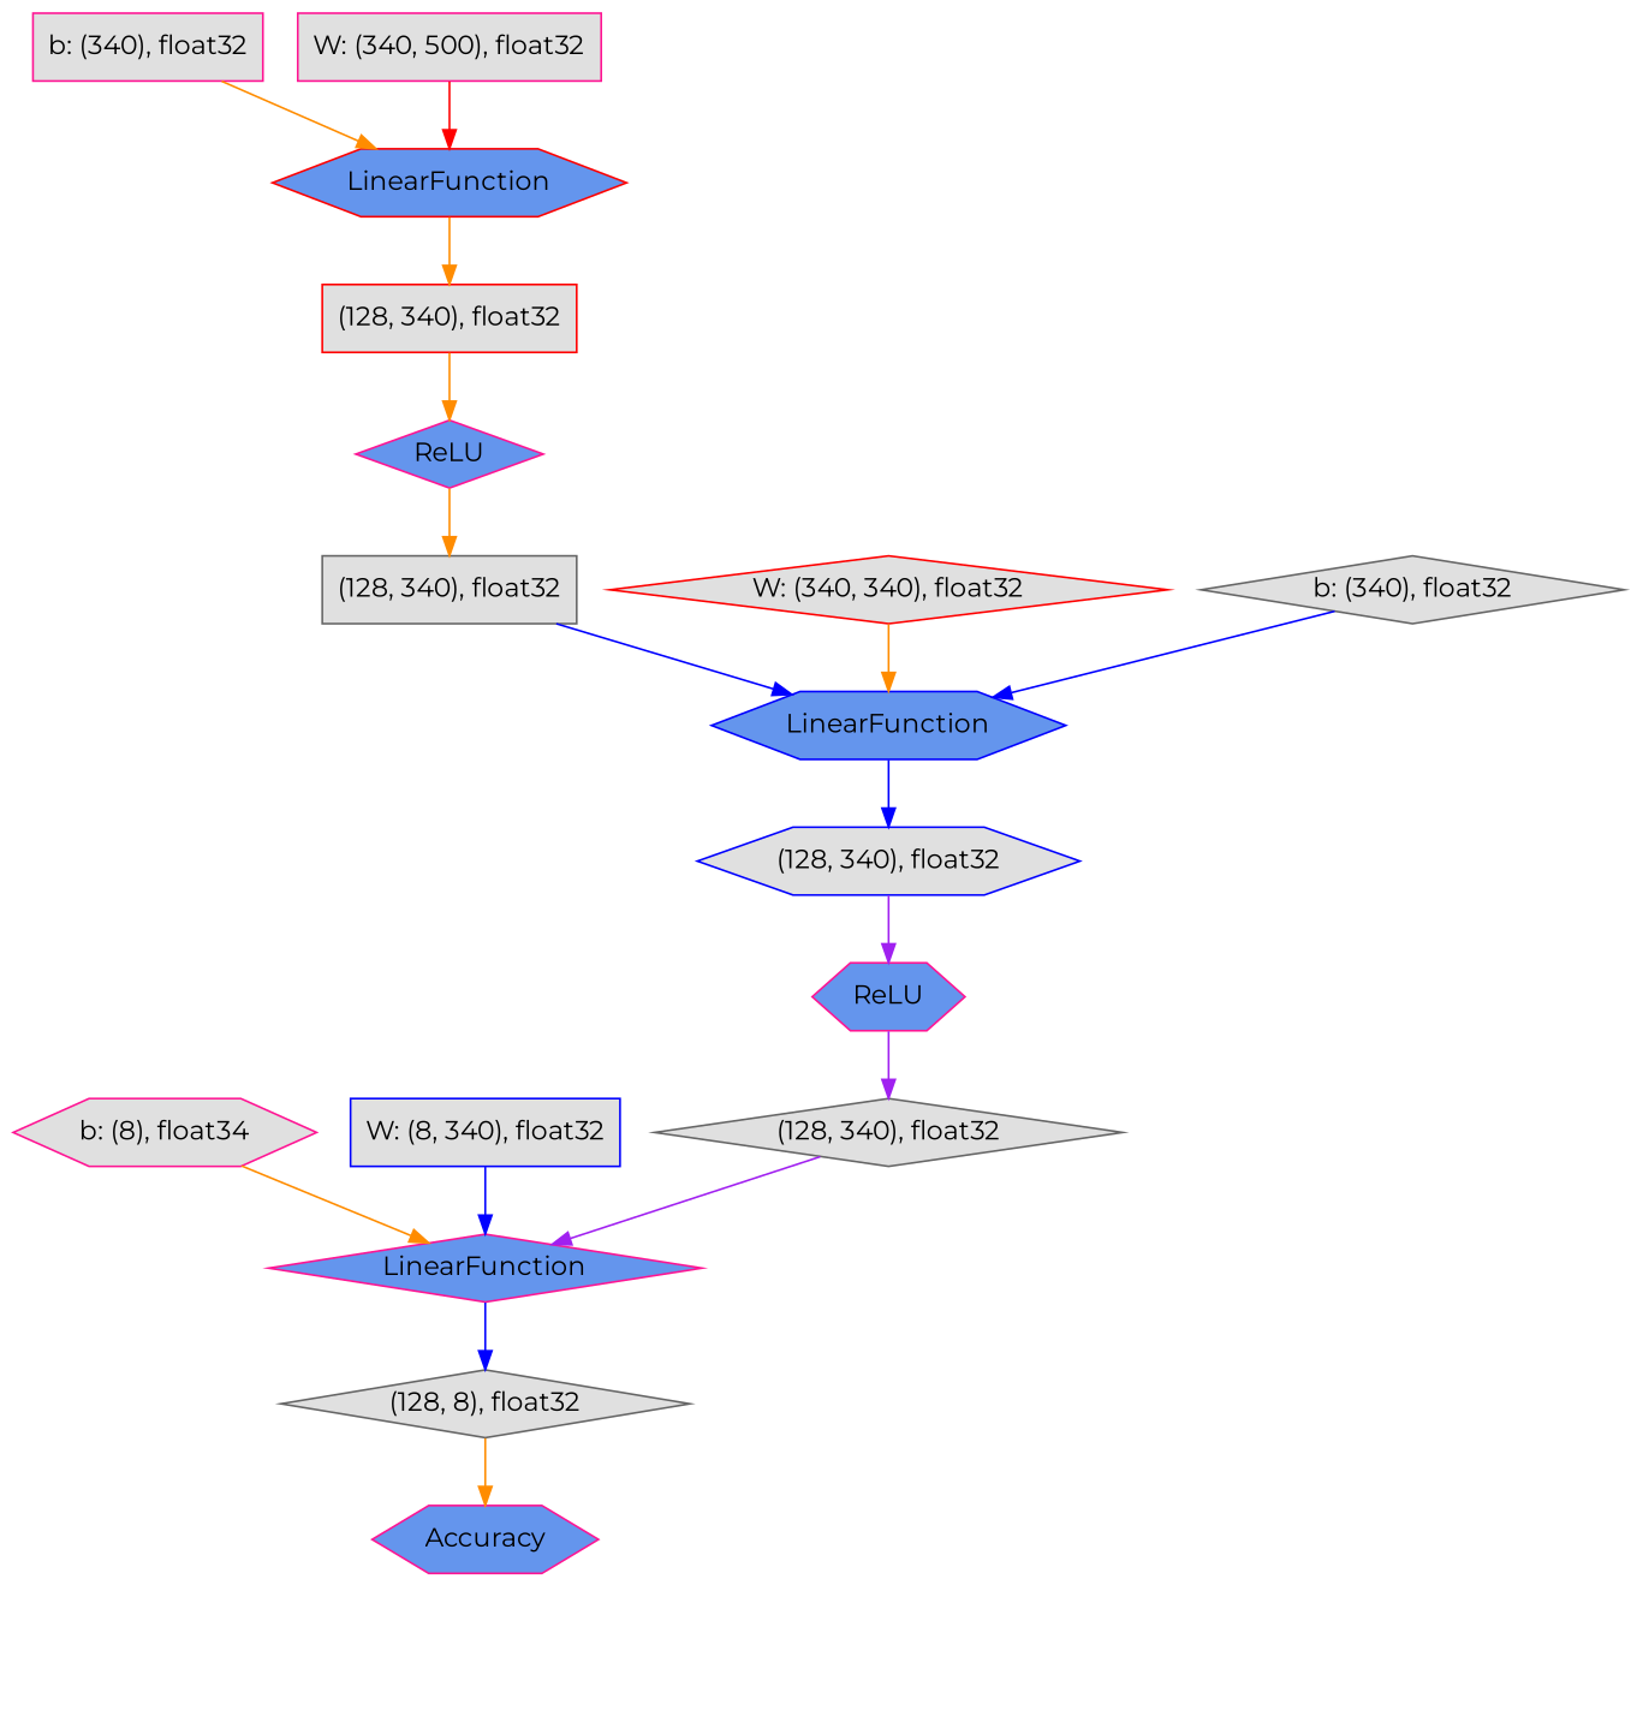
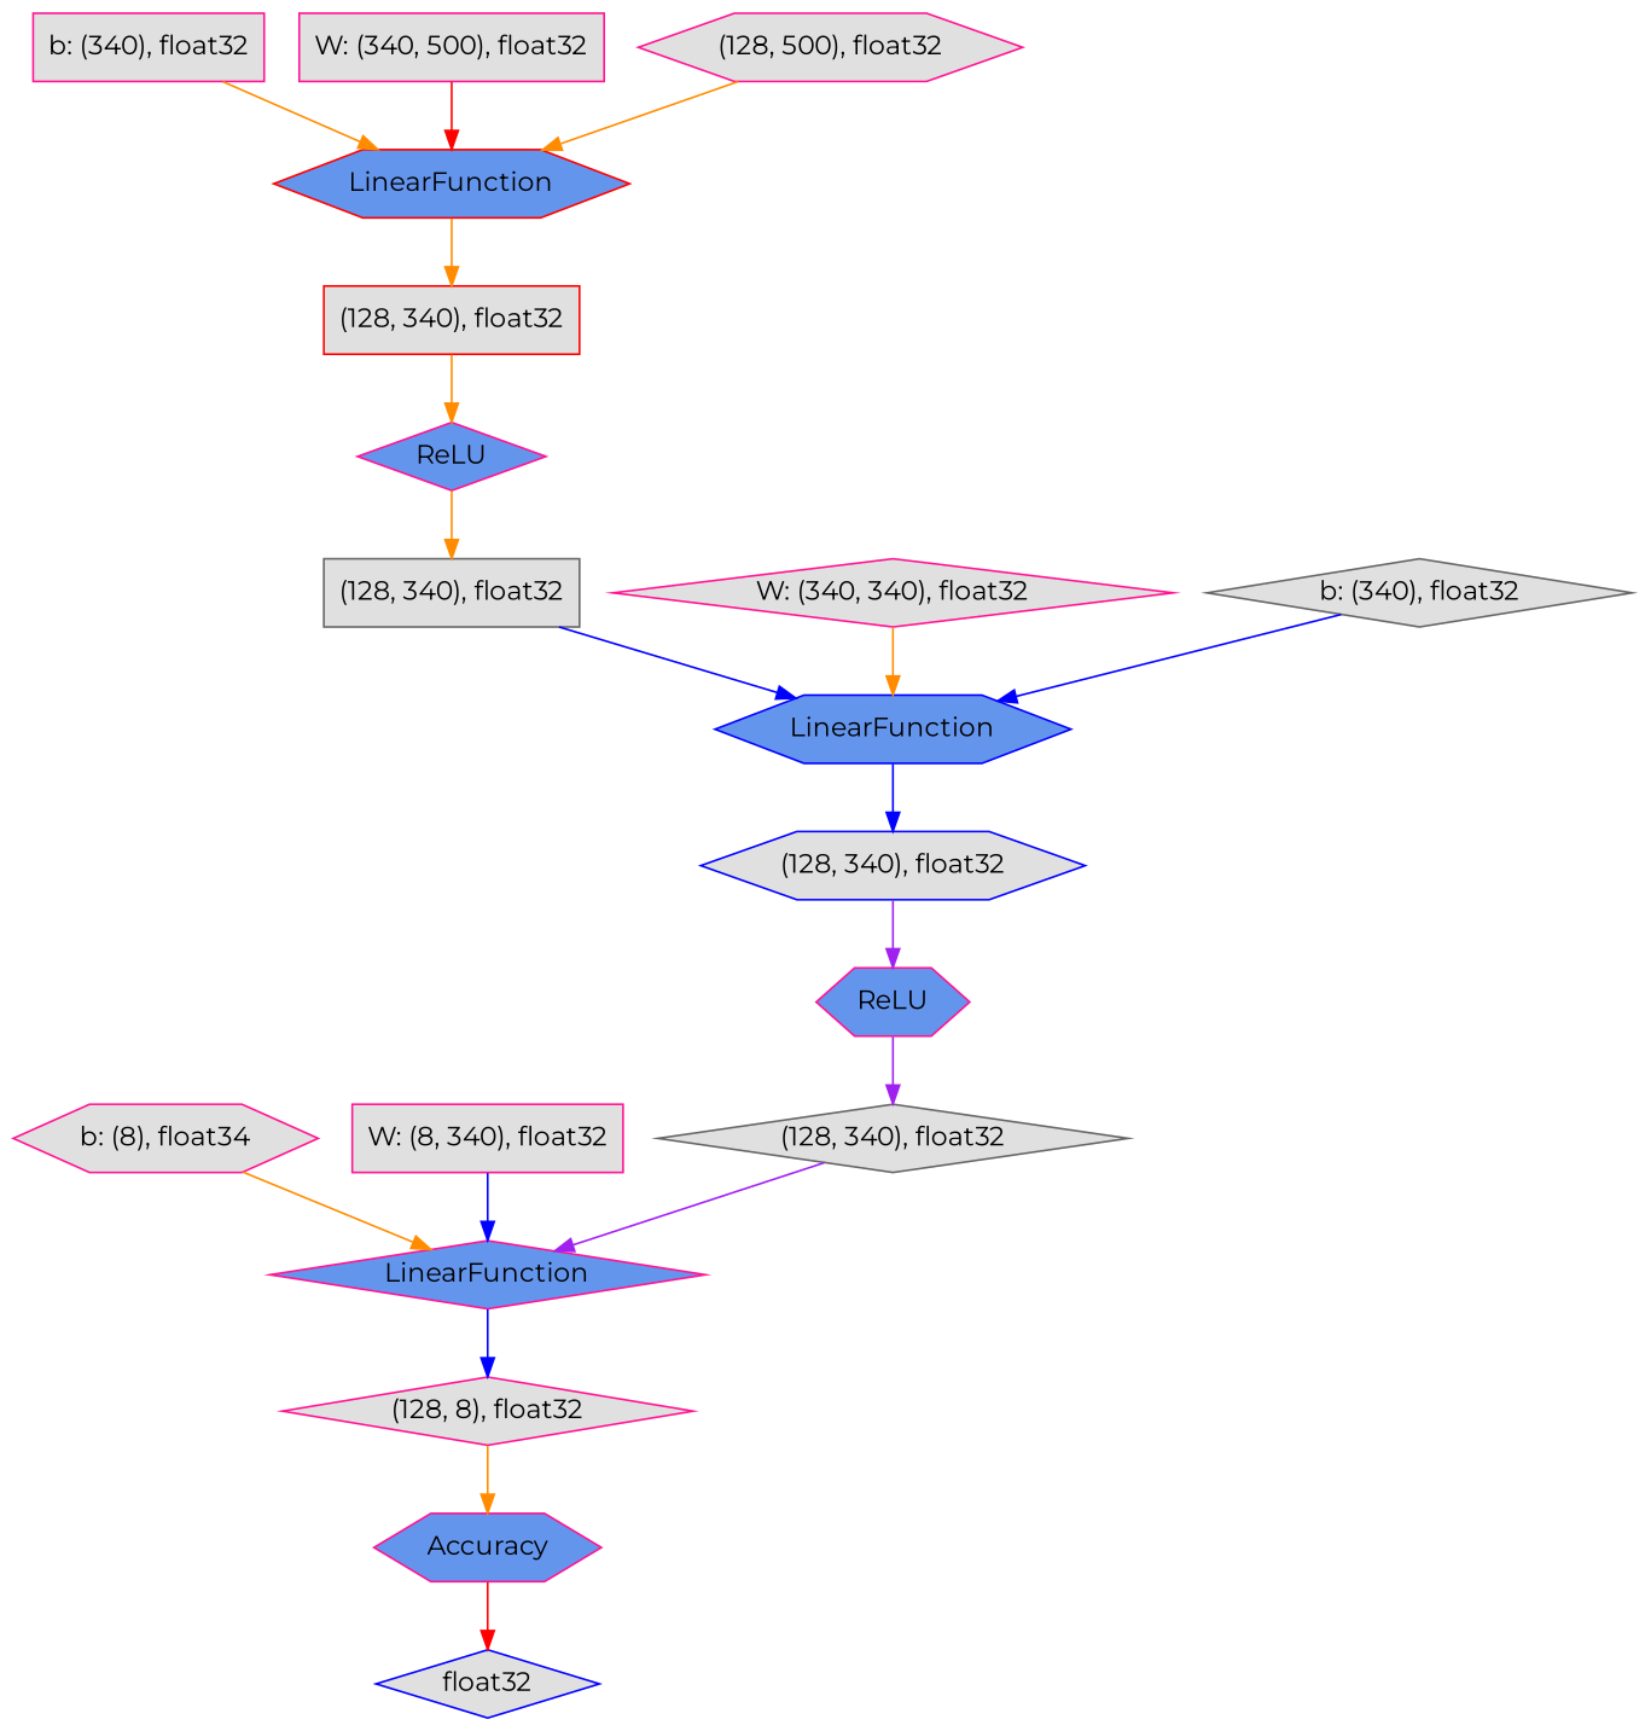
  digraph {
    fontname=Montserrat
    rankdir=TB
    node [color=deeppink fillcolor="#E0E0E0" fontname=Montserrat shape=hexagon style=filled]
    edge [color=darkorange fontname=Montserrat]
    n1 [color=blue label="(128, 340), float32"]
    n2 [fillcolor="#6495ED" label=ReLU]
    n3 [color=gray40 label="(128, 340), float32" shape=diamond]
    n4 [label="b: (340), float32" shape=box]
    n5 [color=red fillcolor="#6495ED" label=LinearFunction]
    n6 [color=red label="(128, 340), float32" shape=box]
    n7 [label="b: (8), float34"]
    n8 [fillcolor="#6495ED" label=LinearFunction shape=diamond]
-   n9 [color=gray40 label="(128, 8), float32" shape=diamond]
+   n9 [label="(128, 8), float32" shape=diamond]
+   n10 [color=blue label=float32 shape=diamond]
    n11 [fillcolor="#6495ED" label=ReLU shape=diamond]
    n12 [color=gray40 label="(128, 340), float32" shape=box]
    n13 [fillcolor="#6495ED" label=Accuracy]
-   n14 [color=red label="W: (340, 340), float32" shape=diamond]
+   n14 [label="W: (340, 340), float32" shape=diamond]
    n15 [color=blue fillcolor="#6495ED" label=LinearFunction]
-   n16 [color=blue label="W: (8, 340), float32" shape=box]
+   n16 [label="W: (8, 340), float32" shape=box]
    n17 [color=gray40 label="b: (340), float32" shape=diamond]
    n18 [label="W: (340, 500), float32" shape=box]
+   n19 [label="(128, 500), float32"]
    n1 -> n2 [color=purple]
    n2 -> n3 [color=purple]
    n3 -> n8 [color=purple]
    n4 -> n5
    n5 -> n6
    n6 -> n11
    n7 -> n8
    n8 -> n9 [color=blue]
    n9 -> n13
    n11 -> n12
    n12 -> n15 [color=blue]
+   n13 -> n10 [color=red]
    n14 -> n15
    n15 -> n1 [color=blue]
    n16 -> n8 [color=blue]
    n17 -> n15 [color=blue]
    n18 -> n5 [color=red]
+   n19 -> n5
  }
